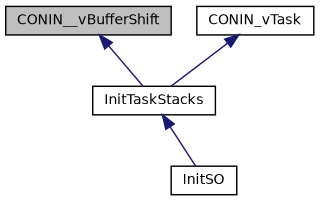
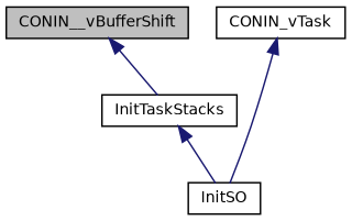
  digraph {
    rankdir=TB
    node [color=black fillcolor=white fontname=Helvetica fontsize=10 shape=record style=filled]
    edge [color=midnightblue dir=back fontname=Helvetica fontsize=10 labelfontname=Helvetica labelfontsize=10 style=solid]
    n1 [fillcolor=grey75 fontcolor=black height=0.2 label=CONIN__vBufferShift width=0.4]
    n2 [height=0.2 label=InitTaskStacks width=0.4]
    n3 [height=0.2 label=CONIN_vTask width=0.4]
    n4 [height=0.2 label=InitSO width=0.4]
    n1 -> n2
    n2 -> n4
-   n3 -> n2
+   n3 -> n4
  }
